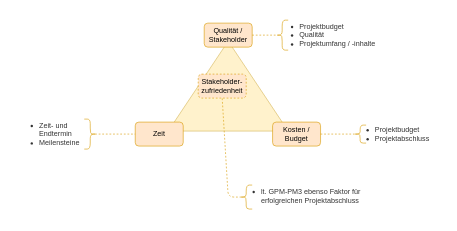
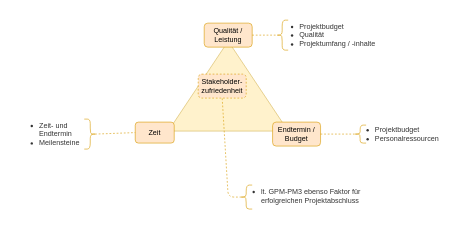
  <mxCell id="0" />
  <mxCell id="1" parent="0" />
  <mxCell id="2" value="" style="triangle;whiteSpace=wrap;html=1;rotation=-90;fillColor=#fff2cc;strokeColor=#d6b656;" parent="1" vertex="1"><mxGeometry x="305" y="43" width="150" height="200" as="geometry" /></mxCell>
- <mxCell id="3" value="Kosten / Budget" style="text;html=1;strokeColor=#d79b00;fillColor=#ffe6cc;align=center;verticalAlign=middle;whiteSpace=wrap;rounded=1;" parent="1" vertex="1"><mxGeometry x="454" y="203" width="80" height="40" as="geometry" /></mxCell>
+ <mxCell id="3" value="Endtermin / Budget" style="text;html=1;strokeColor=#d79b00;fillColor=#ffe6cc;align=center;verticalAlign=middle;whiteSpace=wrap;rounded=1;" parent="1" vertex="1"><mxGeometry x="454" y="203" width="80" height="40" as="geometry" /></mxCell>
  <mxCell id="4" value="Stakeholder-&lt;br&gt;zufriedenheit" style="text;html=1;strokeColor=#d79b00;fillColor=#ffe6cc;align=center;verticalAlign=middle;whiteSpace=wrap;rounded=1;dashed=1;" parent="1" vertex="1"><mxGeometry x="330" y="123" width="80" height="40" as="geometry" /></mxCell>
- <mxCell id="5" value="Zeit" style="text;html=1;strokeColor=#d79b00;fillColor=#ffe6cc;align=center;verticalAlign=middle;whiteSpace=wrap;rounded=1;" parent="1" vertex="1"><mxGeometry x="225" y="203" width="80" height="40" as="geometry" /></mxCell>
- <mxCell id="6" value="Qualität / Stakeholder" style="text;html=1;strokeColor=#d79b00;fillColor=#ffe6cc;align=center;verticalAlign=middle;whiteSpace=wrap;rounded=1;" parent="1" vertex="1"><mxGeometry x="340" y="38" width="80" height="40" as="geometry" /></mxCell>
+ <mxCell id="5" value="Zeit" style="text;html=1;strokeColor=#d79b00;fillColor=#ffe6cc;align=center;verticalAlign=middle;whiteSpace=wrap;rounded=1;" parent="1" vertex="1"><mxGeometry x="225" y="203" width="65" height="35" as="geometry" /></mxCell>
+ <mxCell id="6" value="Qualität / Leistung" style="text;html=1;strokeColor=#d79b00;fillColor=#ffe6cc;align=center;verticalAlign=middle;whiteSpace=wrap;rounded=1;" parent="1" vertex="1"><mxGeometry x="340" y="38" width="80" height="40" as="geometry" /></mxCell>
  <mxCell id="7" value="&lt;ul&gt;&lt;li&gt;Projektbudget&lt;/li&gt;&lt;li&gt;Qualität&lt;/li&gt;&lt;li&gt;Projektumfang / -inhalte&lt;/li&gt;&lt;/ul&gt;" style="rounded=0;whiteSpace=wrap;html=1;fontColor=#333333;align=left;spacingLeft=3;fillColor=none;strokeColor=none;" parent="1" vertex="1"><mxGeometry x="454" y="20.5" width="180" height="75" as="geometry" /></mxCell>
  <mxCell id="8" value="&lt;ul&gt;&lt;li&gt;Zeit- und Endtermin&lt;/li&gt;&lt;li&gt;Meilensteine&lt;/li&gt;&lt;/ul&gt;" style="rounded=0;whiteSpace=wrap;html=1;fontColor=#333333;align=left;spacingLeft=3;fillColor=none;strokeColor=none;" parent="1" vertex="1"><mxGeometry x="20" y="185.5" width="150" height="75" as="geometry" /></mxCell>
  <mxCell id="9" value="&lt;ul&gt;&lt;li&gt;lt. GPM-PM3 ebenso Faktor für erfolgreichen Projektabschluss&lt;/li&gt;&lt;/ul&gt;" style="rounded=0;whiteSpace=wrap;html=1;fontColor=#333333;align=left;spacingLeft=3;fillColor=none;strokeColor=none;" parent="1" vertex="1"><mxGeometry x="390" y="288" width="220" height="75" as="geometry" /></mxCell>
- <mxCell id="10" value="&lt;ul&gt;&lt;li&gt;Projektbudget&lt;/li&gt;&lt;li&gt;Projektabschluss&lt;/li&gt;&lt;/ul&gt;" style="rounded=0;whiteSpace=wrap;html=1;fontColor=#333333;align=left;spacingLeft=3;fillColor=none;strokeColor=none;" parent="1" vertex="1"><mxGeometry x="580" y="185.5" width="160" height="75" as="geometry" /></mxCell>
+ <mxCell id="10" value="&lt;ul&gt;&lt;li&gt;Projektbudget&lt;/li&gt;&lt;li&gt;Personalressourcen&lt;/li&gt;&lt;/ul&gt;" style="rounded=0;whiteSpace=wrap;html=1;fontColor=#333333;align=left;spacingLeft=3;fillColor=none;strokeColor=none;" parent="1" vertex="1"><mxGeometry x="580" y="185.5" width="160" height="75" as="geometry" /></mxCell>
  <mxCell id="11" value="" style="shape=curlyBracket;whiteSpace=wrap;html=1;rounded=1;fillColor=#ffe6cc;align=left;strokeColor=#d79b00;" parent="1" vertex="1"><mxGeometry x="460" y="33" width="20" height="50" as="geometry" /></mxCell>
  <mxCell id="12" value="" style="shape=curlyBracket;whiteSpace=wrap;html=1;rounded=1;fillColor=#ffe6cc;align=left;strokeColor=#d79b00;" parent="1" vertex="1"><mxGeometry x="590" y="208" width="20" height="30" as="geometry" /></mxCell>
  <mxCell id="13" value="" style="shape=curlyBracket;whiteSpace=wrap;html=1;rounded=1;fillColor=#ffe6cc;align=left;strokeColor=#d79b00;" parent="1" vertex="1"><mxGeometry x="400" y="308" width="20" height="40" as="geometry" /></mxCell>
  <mxCell id="14" value="" style="shape=curlyBracket;whiteSpace=wrap;html=1;rounded=1;fillColor=#ffe6cc;align=left;rotation=-180;strokeColor=#d79b00;" parent="1" vertex="1"><mxGeometry x="140" y="198" width="20" height="50" as="geometry" /></mxCell>
  <mxCell id="15" value="" style="endArrow=none;html=1;entryX=0;entryY=0.5;entryDx=0;entryDy=0;exitX=0.1;exitY=0.5;exitDx=0;exitDy=0;exitPerimeter=0;dashed=1;fillColor=#ffe6cc;strokeColor=#d79b00;" parent="1" source="14" target="5" edge="1"><mxGeometry width="50" height="50" relative="1" as="geometry"><mxPoint x="170" y="288" as="sourcePoint" /><mxPoint x="220" y="238" as="targetPoint" /></mxGeometry></mxCell>
  <mxCell id="16" value="" style="endArrow=none;html=1;entryX=0.5;entryY=1;entryDx=0;entryDy=0;exitX=0.1;exitY=0.5;exitDx=0;exitDy=0;exitPerimeter=0;dashed=1;fillColor=#ffe6cc;strokeColor=#d79b00;" parent="1" source="13" target="4" edge="1"><mxGeometry width="50" height="50" relative="1" as="geometry"><mxPoint x="350" y="348" as="sourcePoint" /><mxPoint x="400" y="298" as="targetPoint" /><Array as="points"><mxPoint x="380" y="328" /></Array></mxGeometry></mxCell>
  <mxCell id="17" value="" style="endArrow=none;html=1;exitX=1;exitY=0.5;exitDx=0;exitDy=0;entryX=0.1;entryY=0.5;entryDx=0;entryDy=0;entryPerimeter=0;dashed=1;fillColor=#ffe6cc;strokeColor=#d79b00;" parent="1" source="3" target="12" edge="1"><mxGeometry width="50" height="50" relative="1" as="geometry"><mxPoint x="540" y="248" as="sourcePoint" /><mxPoint x="590" y="198" as="targetPoint" /></mxGeometry></mxCell>
  <mxCell id="18" value="" style="endArrow=none;html=1;exitX=1;exitY=0.5;exitDx=0;exitDy=0;entryX=0.1;entryY=0.5;entryDx=0;entryDy=0;entryPerimeter=0;dashed=1;fillColor=#ffe6cc;strokeColor=#d79b00;" parent="1" source="6" target="11" edge="1"><mxGeometry width="50" height="50" relative="1" as="geometry"><mxPoint x="440" y="8" as="sourcePoint" /><mxPoint x="490" y="-42" as="targetPoint" /></mxGeometry></mxCell>
